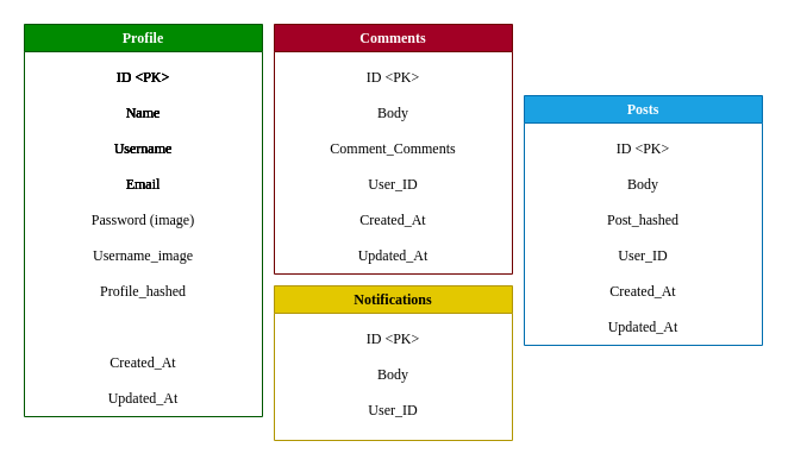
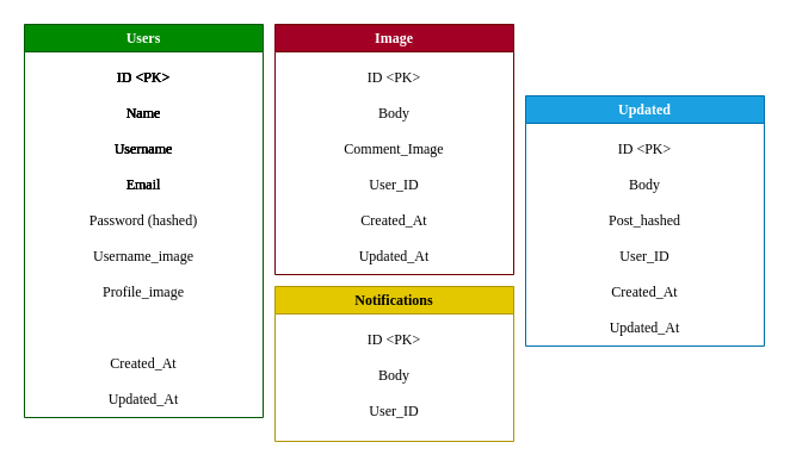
  <mxCell id="0" />
  <mxCell id="1" parent="0" />
- <mxCell id="2" value="Profile" style="swimlane;whiteSpace=wrap;html=1;fillColor=#008a00;fontColor=#ffffff;strokeColor=#005700;fontFamily=Verdana;" vertex="1" parent="1"><mxGeometry x="20" y="20" width="200" height="330" as="geometry" /></mxCell>
+ <mxCell id="2" value="Users" style="swimlane;whiteSpace=wrap;html=1;fillColor=#008a00;fontColor=#ffffff;strokeColor=#005700;fontFamily=Verdana;" vertex="1" parent="1"><mxGeometry x="20" y="20" width="200" height="330" as="geometry" /></mxCell>
  <mxCell id="3" value="ID &amp;lt;PK&amp;gt;" style="text;html=1;strokeColor=none;fillColor=none;align=center;verticalAlign=middle;whiteSpace=wrap;rounded=0;fontFamily=Verdana;" vertex="1" parent="2"><mxGeometry x="10" y="30" width="180" height="30" as="geometry" /></mxCell>
  <mxCell id="4" value="Name" style="text;html=1;strokeColor=none;fillColor=none;align=center;verticalAlign=middle;whiteSpace=wrap;rounded=0;fontFamily=Verdana;" vertex="1" parent="2"><mxGeometry x="10" y="60" width="180" height="30" as="geometry" /></mxCell>
  <mxCell id="5" value="Username" style="text;html=1;strokeColor=none;fillColor=none;align=center;verticalAlign=middle;whiteSpace=wrap;rounded=0;fontFamily=Verdana;" vertex="1" parent="2"><mxGeometry x="10" y="90" width="180" height="30" as="geometry" /></mxCell>
  <mxCell id="6" value="Email" style="text;html=1;strokeColor=none;fillColor=none;align=center;verticalAlign=middle;whiteSpace=wrap;rounded=0;fontFamily=Verdana;" vertex="1" parent="2"><mxGeometry x="10" y="120" width="180" height="30" as="geometry" /></mxCell>
  <mxCell id="7" value="Username_image" style="text;html=1;strokeColor=none;fillColor=none;align=center;verticalAlign=middle;whiteSpace=wrap;rounded=0;fontFamily=Verdana;" vertex="1" parent="2"><mxGeometry x="10" y="180" width="180" height="30" as="geometry" /></mxCell>
  <mxCell id="8" value="ID &amp;lt;PK&amp;gt;" style="text;html=1;strokeColor=none;fillColor=none;align=center;verticalAlign=middle;whiteSpace=wrap;rounded=0;fontFamily=Verdana;" vertex="1" parent="2"><mxGeometry x="10" y="30" width="180" height="30" as="geometry" /></mxCell>
  <mxCell id="9" value="Name" style="text;html=1;strokeColor=none;fillColor=none;align=center;verticalAlign=middle;whiteSpace=wrap;rounded=0;fontFamily=Verdana;" vertex="1" parent="2"><mxGeometry x="10" y="60" width="180" height="30" as="geometry" /></mxCell>
  <mxCell id="10" value="Email" style="text;html=1;strokeColor=none;fillColor=none;align=center;verticalAlign=middle;whiteSpace=wrap;rounded=0;fontFamily=Verdana;" vertex="1" parent="2"><mxGeometry x="10" y="120" width="180" height="30" as="geometry" /></mxCell>
  <mxCell id="11" value="Username" style="text;html=1;strokeColor=none;fillColor=none;align=center;verticalAlign=middle;whiteSpace=wrap;rounded=0;fontFamily=Verdana;" vertex="1" parent="2"><mxGeometry x="10" y="90" width="180" height="30" as="geometry" /></mxCell>
  <mxCell id="12" value="ID &amp;lt;PK&amp;gt;" style="text;html=1;strokeColor=none;fillColor=none;align=center;verticalAlign=middle;whiteSpace=wrap;rounded=0;fontFamily=Verdana;" vertex="1" parent="2"><mxGeometry x="10" y="30" width="180" height="30" as="geometry" /></mxCell>
  <mxCell id="13" value="Name" style="text;html=1;strokeColor=none;fillColor=none;align=center;verticalAlign=middle;whiteSpace=wrap;rounded=0;fontFamily=Verdana;" vertex="1" parent="2"><mxGeometry x="10" y="60" width="180" height="30" as="geometry" /></mxCell>
  <mxCell id="14" value="Email" style="text;html=1;strokeColor=none;fillColor=none;align=center;verticalAlign=middle;whiteSpace=wrap;rounded=0;fontFamily=Verdana;" vertex="1" parent="2"><mxGeometry x="10" y="120" width="180" height="30" as="geometry" /></mxCell>
  <mxCell id="15" value="Username" style="text;html=1;strokeColor=none;fillColor=none;align=center;verticalAlign=middle;whiteSpace=wrap;rounded=0;fontFamily=Verdana;" vertex="1" parent="2"><mxGeometry x="10" y="90" width="180" height="30" as="geometry" /></mxCell>
  <mxCell id="16" value="ID &amp;lt;PK&amp;gt;" style="text;html=1;strokeColor=none;fillColor=none;align=center;verticalAlign=middle;whiteSpace=wrap;rounded=0;fontFamily=Verdana;" vertex="1" parent="2"><mxGeometry x="10" y="30" width="180" height="30" as="geometry" /></mxCell>
  <mxCell id="17" value="Name" style="text;html=1;strokeColor=none;fillColor=none;align=center;verticalAlign=middle;whiteSpace=wrap;rounded=0;fontFamily=Verdana;" vertex="1" parent="2"><mxGeometry x="10" y="60" width="180" height="30" as="geometry" /></mxCell>
  <mxCell id="18" value="Email" style="text;html=1;strokeColor=none;fillColor=none;align=center;verticalAlign=middle;whiteSpace=wrap;rounded=0;fontFamily=Verdana;" vertex="1" parent="2"><mxGeometry x="10" y="120" width="180" height="30" as="geometry" /></mxCell>
  <mxCell id="19" value="Username" style="text;html=1;strokeColor=none;fillColor=none;align=center;verticalAlign=middle;whiteSpace=wrap;rounded=0;fontFamily=Verdana;" vertex="1" parent="2"><mxGeometry x="10" y="90" width="180" height="30" as="geometry" /></mxCell>
  <mxCell id="20" value="ID &amp;lt;PK&amp;gt;" style="text;html=1;strokeColor=none;fillColor=none;align=center;verticalAlign=middle;whiteSpace=wrap;rounded=1;glass=1;shadow=0;dashed=1;dashPattern=12 12;fontStyle=0;fontFamily=Verdana;" vertex="1" parent="2"><mxGeometry x="10" y="30" width="180" height="30" as="geometry" /></mxCell>
  <mxCell id="21" value="Name" style="text;html=1;strokeColor=none;fillColor=none;align=center;verticalAlign=middle;whiteSpace=wrap;rounded=1;glass=1;shadow=0;dashed=1;dashPattern=12 12;fontFamily=Verdana;" vertex="1" parent="2"><mxGeometry x="10" y="60" width="180" height="30" as="geometry" /></mxCell>
  <mxCell id="22" value="Username" style="text;html=1;strokeColor=none;fillColor=none;align=center;verticalAlign=middle;whiteSpace=wrap;rounded=1;glass=1;shadow=0;dashed=1;dashPattern=12 12;fontFamily=Verdana;" vertex="1" parent="2"><mxGeometry x="10" y="90" width="180" height="30" as="geometry" /></mxCell>
- <mxCell id="23" value="Password (image)" style="text;html=1;strokeColor=none;fillColor=none;align=center;verticalAlign=middle;whiteSpace=wrap;rounded=0;fontFamily=Verdana;" vertex="1" parent="2"><mxGeometry x="10" y="150" width="180" height="30" as="geometry" /></mxCell>
- <mxCell id="24" value="Profile_hashed" style="text;html=1;strokeColor=none;fillColor=none;align=center;verticalAlign=middle;whiteSpace=wrap;rounded=1;glass=1;shadow=0;dashed=1;dashPattern=12 12;fontFamily=Verdana;" vertex="1" parent="2"><mxGeometry x="10" y="210" width="180" height="30" as="geometry" /></mxCell>
+ <mxCell id="23" value="Password (hashed)" style="text;html=1;strokeColor=none;fillColor=none;align=center;verticalAlign=middle;whiteSpace=wrap;rounded=0;fontFamily=Verdana;" vertex="1" parent="2"><mxGeometry x="10" y="150" width="180" height="30" as="geometry" /></mxCell>
+ <mxCell id="24" value="Profile_image" style="text;html=1;strokeColor=none;fillColor=none;align=center;verticalAlign=middle;whiteSpace=wrap;rounded=1;glass=1;shadow=0;dashed=1;dashPattern=12 12;fontFamily=Verdana;" vertex="1" parent="2"><mxGeometry x="10" y="210" width="180" height="30" as="geometry" /></mxCell>
  <mxCell id="25" value="Created_At" style="text;html=1;strokeColor=none;fillColor=none;align=center;verticalAlign=middle;whiteSpace=wrap;rounded=1;glass=1;shadow=0;dashed=1;dashPattern=12 12;fontFamily=Verdana;" vertex="1" parent="2"><mxGeometry x="10" y="270" width="180" height="30" as="geometry" /></mxCell>
  <mxCell id="26" value="Updated_At" style="text;html=1;strokeColor=none;fillColor=none;align=center;verticalAlign=middle;whiteSpace=wrap;rounded=1;glass=1;shadow=0;dashed=1;dashPattern=12 12;fontFamily=Verdana;" vertex="1" parent="2"><mxGeometry x="10" y="300" width="180" height="30" as="geometry" /></mxCell>
- <mxCell id="27" value="Posts" style="swimlane;whiteSpace=wrap;html=1;fillColor=#1ba1e2;fontColor=#ffffff;strokeColor=#006EAF;fontFamily=Verdana;" vertex="1" parent="1"><mxGeometry x="440" y="80" width="200" height="210" as="geometry" /></mxCell>
+ <mxCell id="27" value="Updated" style="swimlane;whiteSpace=wrap;html=1;fillColor=#1ba1e2;fontColor=#ffffff;strokeColor=#006EAF;fontFamily=Verdana;" vertex="1" parent="1"><mxGeometry x="440" y="80" width="200" height="210" as="geometry" /></mxCell>
  <mxCell id="28" value="ID &amp;lt;PK&amp;gt;" style="text;html=1;strokeColor=none;fillColor=none;align=center;verticalAlign=middle;whiteSpace=wrap;rounded=0;fontFamily=Verdana;" vertex="1" parent="27"><mxGeometry x="10" y="30" width="180" height="30" as="geometry" /></mxCell>
  <mxCell id="29" value="Body" style="text;html=1;strokeColor=none;fillColor=none;align=center;verticalAlign=middle;whiteSpace=wrap;rounded=0;fontFamily=Verdana;" vertex="1" parent="27"><mxGeometry x="10" y="60" width="180" height="30" as="geometry" /></mxCell>
  <mxCell id="30" value="Post_hashed" style="text;html=1;strokeColor=none;fillColor=none;align=center;verticalAlign=middle;whiteSpace=wrap;rounded=0;fontFamily=Verdana;" vertex="1" parent="27"><mxGeometry x="10" y="90" width="180" height="30" as="geometry" /></mxCell>
  <mxCell id="31" value="User_ID" style="text;html=1;strokeColor=none;fillColor=none;align=center;verticalAlign=middle;whiteSpace=wrap;rounded=0;fontFamily=Verdana;" vertex="1" parent="27"><mxGeometry x="10" y="120" width="180" height="30" as="geometry" /></mxCell>
  <mxCell id="32" value="Created_At" style="text;html=1;strokeColor=none;fillColor=none;align=center;verticalAlign=middle;whiteSpace=wrap;rounded=1;glass=1;shadow=0;dashed=1;dashPattern=12 12;fontFamily=Verdana;" vertex="1" parent="27"><mxGeometry x="10" y="150" width="180" height="30" as="geometry" /></mxCell>
  <mxCell id="33" value="Updated_At" style="text;html=1;strokeColor=none;fillColor=none;align=center;verticalAlign=middle;whiteSpace=wrap;rounded=1;glass=1;shadow=0;dashed=1;dashPattern=12 12;fontFamily=Verdana;" vertex="1" parent="27"><mxGeometry x="10" y="180" width="180" height="30" as="geometry" /></mxCell>
- <mxCell id="34" value="Comments" style="swimlane;whiteSpace=wrap;html=1;fillColor=#a20025;fontColor=#ffffff;strokeColor=#6F0000;fontFamily=Verdana;" vertex="1" parent="1"><mxGeometry x="230" y="20" width="200" height="210" as="geometry" /></mxCell>
+ <mxCell id="34" value="Image" style="swimlane;whiteSpace=wrap;html=1;fillColor=#a20025;fontColor=#ffffff;strokeColor=#6F0000;fontFamily=Verdana;" vertex="1" parent="1"><mxGeometry x="230" y="20" width="200" height="210" as="geometry" /></mxCell>
  <mxCell id="35" value="ID &amp;lt;PK&amp;gt;" style="text;html=1;strokeColor=none;fillColor=none;align=center;verticalAlign=middle;whiteSpace=wrap;rounded=0;shadow=0;fontStyle=0;fontFamily=Verdana;" vertex="1" parent="34"><mxGeometry x="10" y="30" width="180" height="30" as="geometry" /></mxCell>
  <mxCell id="36" value="Body" style="text;html=1;strokeColor=none;fillColor=none;align=center;verticalAlign=middle;whiteSpace=wrap;rounded=0;fontFamily=Verdana;" vertex="1" parent="34"><mxGeometry x="10" y="60" width="180" height="30" as="geometry" /></mxCell>
- <mxCell id="37" value="Comment_Comments" style="text;html=1;strokeColor=none;fillColor=none;align=center;verticalAlign=middle;whiteSpace=wrap;rounded=0;fontFamily=Verdana;" vertex="1" parent="34"><mxGeometry x="10" y="90" width="180" height="30" as="geometry" /></mxCell>
+ <mxCell id="37" value="Comment_Image" style="text;html=1;strokeColor=none;fillColor=none;align=center;verticalAlign=middle;whiteSpace=wrap;rounded=0;fontFamily=Verdana;" vertex="1" parent="34"><mxGeometry x="10" y="90" width="180" height="30" as="geometry" /></mxCell>
  <mxCell id="38" value="User_ID" style="text;html=1;strokeColor=none;fillColor=none;align=center;verticalAlign=middle;whiteSpace=wrap;rounded=0;fontFamily=Verdana;" vertex="1" parent="34"><mxGeometry x="10" y="120" width="180" height="30" as="geometry" /></mxCell>
  <mxCell id="39" value="Created_At" style="text;html=1;strokeColor=none;fillColor=none;align=center;verticalAlign=middle;whiteSpace=wrap;rounded=1;glass=1;shadow=0;dashed=1;dashPattern=12 12;fontFamily=Verdana;" vertex="1" parent="34"><mxGeometry x="10" y="150" width="180" height="30" as="geometry" /></mxCell>
  <mxCell id="40" value="Updated_At" style="text;html=1;strokeColor=none;fillColor=none;align=center;verticalAlign=middle;whiteSpace=wrap;rounded=1;glass=1;shadow=0;dashed=1;dashPattern=12 12;fontFamily=Verdana;" vertex="1" parent="34"><mxGeometry x="10" y="180" width="180" height="30" as="geometry" /></mxCell>
  <mxCell id="41" value="Notifications" style="swimlane;whiteSpace=wrap;html=1;fillColor=#e3c800;fontColor=#000000;strokeColor=#B09500;fontFamily=Verdana;" vertex="1" parent="1"><mxGeometry x="230" y="240" width="200" height="130" as="geometry" /></mxCell>
  <mxCell id="42" value="ID &amp;lt;PK&amp;gt;" style="text;html=1;strokeColor=none;fillColor=none;align=center;verticalAlign=middle;whiteSpace=wrap;rounded=0;fontFamily=Verdana;" vertex="1" parent="41"><mxGeometry x="10" y="30" width="180" height="30" as="geometry" /></mxCell>
  <mxCell id="43" value="Body" style="text;html=1;strokeColor=none;fillColor=none;align=center;verticalAlign=middle;whiteSpace=wrap;rounded=0;fontFamily=Verdana;" vertex="1" parent="41"><mxGeometry x="10" y="60" width="180" height="30" as="geometry" /></mxCell>
  <mxCell id="44" value="User_ID" style="text;html=1;strokeColor=none;fillColor=none;align=center;verticalAlign=middle;whiteSpace=wrap;rounded=0;fontFamily=Verdana;" vertex="1" parent="41"><mxGeometry x="10" y="90" width="180" height="30" as="geometry" /></mxCell>
